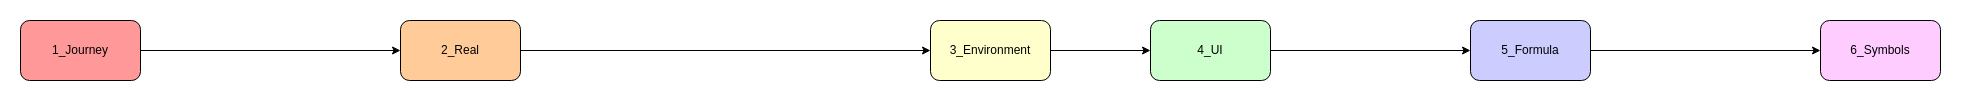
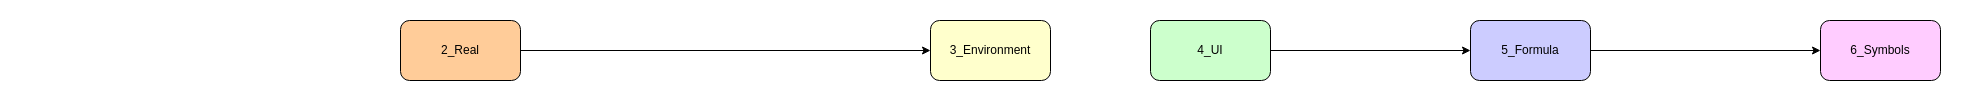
  <mxCell id="0" />
  <mxCell id="1" parent="0" />
- <mxCell id="2" style="edgeStyle=none;html=1;" parent="1" source="3" target="5" edge="1"><mxGeometry relative="1" as="geometry" /></mxCell>
- <mxCell id="3" value="1_Journey" style="rounded=1;whiteSpace=wrap;html=1;fillColor=#FF9999;" parent="1" vertex="1"><mxGeometry x="20" y="20" width="120" height="60" as="geometry" /></mxCell>
  <mxCell id="4" value="" style="edgeStyle=none;html=1;" parent="1" source="5" target="7" edge="1"><mxGeometry relative="1" as="geometry" /></mxCell>
  <mxCell id="5" value="2_Real" style="rounded=1;whiteSpace=wrap;html=1;fillColor=#FFCC99;" parent="1" vertex="1"><mxGeometry x="400" y="20" width="120" height="60" as="geometry" /></mxCell>
- <mxCell id="6" value="" style="edgeStyle=none;html=1;" parent="1" source="7" target="9" edge="1"><mxGeometry relative="1" as="geometry" /></mxCell>
  <mxCell id="7" value="3_Environment" style="rounded=1;whiteSpace=wrap;html=1;fillColor=#FFFFCC;" parent="1" vertex="1"><mxGeometry x="930" y="20" width="120" height="60" as="geometry" /></mxCell>
  <mxCell id="8" value="" style="edgeStyle=none;html=1;" parent="1" source="9" target="11" edge="1"><mxGeometry relative="1" as="geometry" /></mxCell>
  <mxCell id="9" value="4_UI" style="rounded=1;whiteSpace=wrap;html=1;fillColor=#CCFFCC;" parent="1" vertex="1"><mxGeometry x="1150" y="20" width="120" height="60" as="geometry" /></mxCell>
  <mxCell id="10" value="" style="edgeStyle=none;html=1;" parent="1" source="11" target="12" edge="1"><mxGeometry relative="1" as="geometry" /></mxCell>
  <mxCell id="11" value="5_Formula" style="rounded=1;whiteSpace=wrap;html=1;fillColor=#CCCCFF;" parent="1" vertex="1"><mxGeometry x="1470" y="20" width="120" height="60" as="geometry" /></mxCell>
  <mxCell id="12" value="6_Symbols" style="rounded=1;whiteSpace=wrap;html=1;fillColor=#FFCCFF;" parent="1" vertex="1"><mxGeometry x="1820" y="20" width="120" height="60" as="geometry" /></mxCell>
